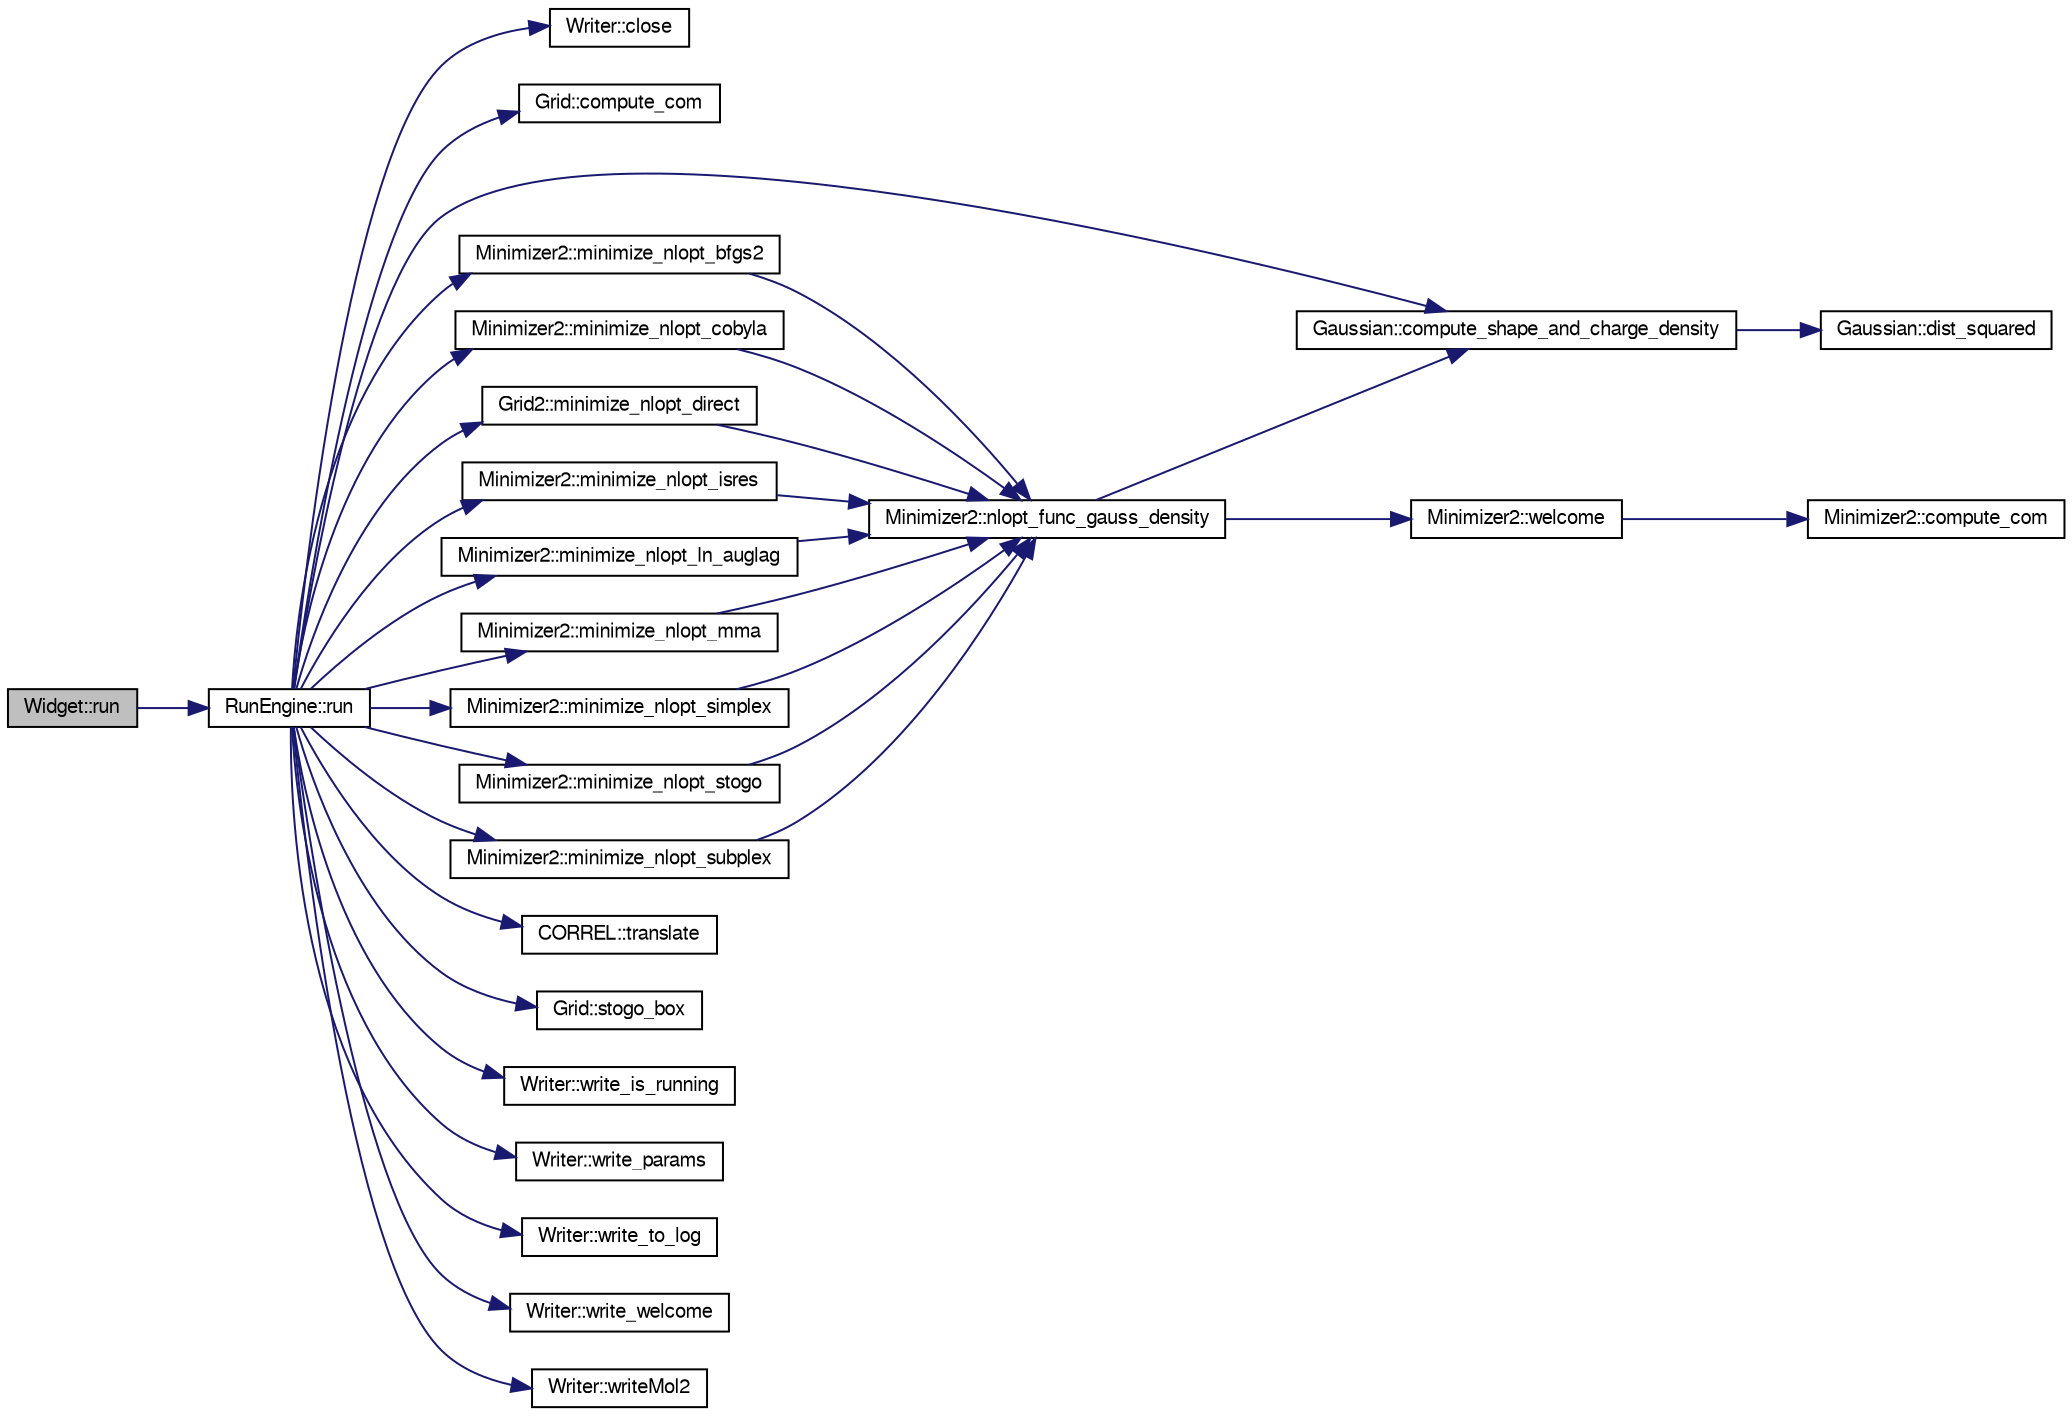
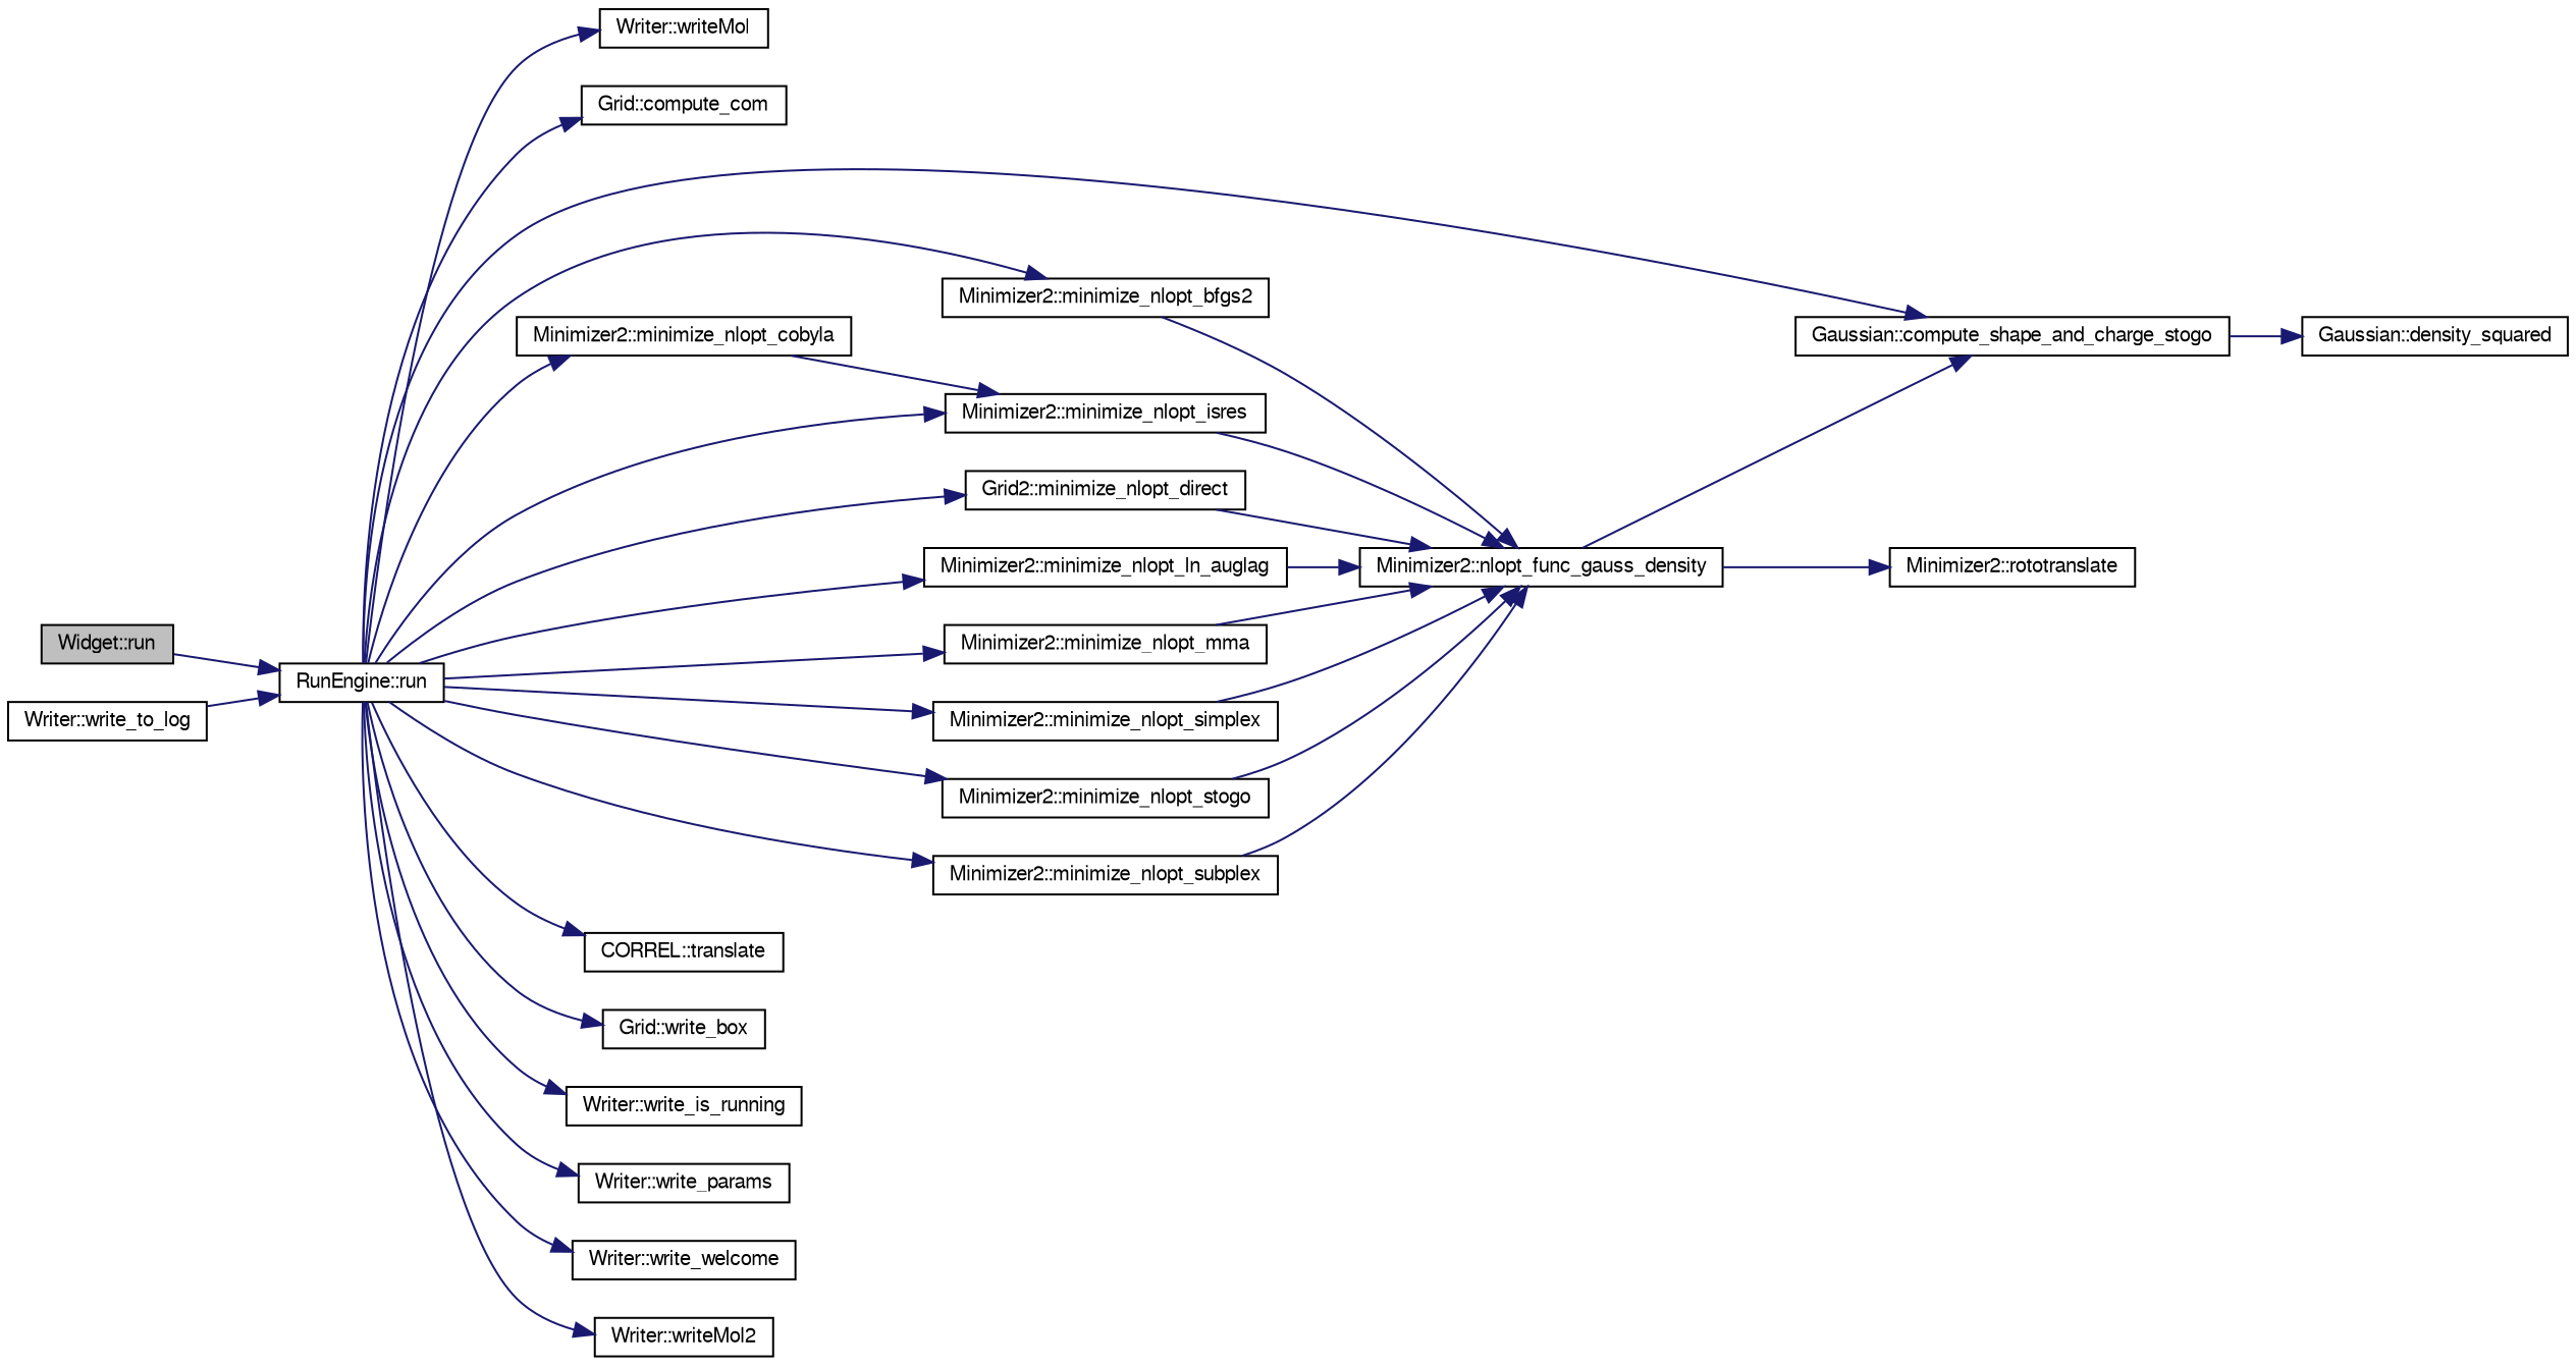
  digraph {
    rankdir=LR
    node [color=black fillcolor=white fontname=FreeSans fontsize=10 shape=record style=filled]
    edge [color=midnightblue fontname=FreeSans fontsize=10 labelfontname=FreeSans labelfontsize=10 style=solid]
    n1 [fillcolor=grey75 fontcolor=black height=0.2 label="Widget::run" width=0.4]
    n2 [height=0.2 label="RunEngine::run" width=0.4]
-   n3 [height=0.2 label="Writer::close" width=0.4]
+   n3 [height=0.2 label="Writer::writeMol" width=0.4]
    n4 [height=0.2 label="Grid::compute_com" width=0.4]
-   n5 [height=0.2 label="Gaussian::compute_shape_and_charge_density" width=0.4]
+   n5 [height=0.2 label="Gaussian::compute_shape_and_charge_stogo" width=0.4]
    n6 [height=0.2 label="Minimizer2::minimize_nlopt_bfgs2" width=0.4]
    n7 [height=0.2 label="Minimizer2::minimize_nlopt_cobyla" width=0.4]
    n8 [height=0.2 label="Grid2::minimize_nlopt_direct" width=0.4]
    n9 [height=0.2 label="Minimizer2::minimize_nlopt_isres" width=0.4]
    n10 [height=0.2 label="Minimizer2::minimize_nlopt_ln_auglag" width=0.4]
    n11 [height=0.2 label="Minimizer2::minimize_nlopt_mma" width=0.4]
    n12 [height=0.2 label="Minimizer2::minimize_nlopt_simplex" width=0.4]
    n13 [height=0.2 label="Minimizer2::minimize_nlopt_stogo" width=0.4]
    n14 [height=0.2 label="Minimizer2::minimize_nlopt_subplex" width=0.4]
    n15 [height=0.2 label="CORREL::translate" width=0.4]
-   n16 [height=0.2 label="Grid::stogo_box" width=0.4]
+   n16 [height=0.2 label="Grid::write_box" width=0.4]
    n17 [height=0.2 label="Writer::write_is_running" width=0.4]
    n18 [height=0.2 label="Writer::write_params" width=0.4]
    n19 [height=0.2 label="Writer::write_to_log" width=0.4]
    n20 [height=0.2 label="Writer::write_welcome" width=0.4]
    n21 [height=0.2 label="Writer::writeMol2" width=0.4]
-   n22 [height=0.2 label="Gaussian::dist_squared" width=0.4]
+   n22 [height=0.2 label="Gaussian::density_squared" width=0.4]
    n23 [height=0.2 label="Minimizer2::nlopt_func_gauss_density" width=0.4]
-   n24 [height=0.2 label="Minimizer2::welcome" width=0.4]
-   n25 [height=0.2 label="Minimizer2::compute_com" width=0.4]
+   n24 [height=0.2 label="Minimizer2::rototranslate" width=0.4]
    n1 -> n2
    n2 -> n3
    n2 -> n4
    n2 -> n5
    n2 -> n6
    n2 -> n7
    n2 -> n8
    n2 -> n9
    n2 -> n10
    n2 -> n11
    n2 -> n12
    n2 -> n13
    n2 -> n14
    n2 -> n15
    n2 -> n16
    n2 -> n17
    n2 -> n18
-   n2 -> n19
+   n19 -> n2
    n2 -> n20
    n2 -> n21
    n5 -> n22
    n6 -> n23
-   n7 -> n23
+   n7 -> n9
    n8 -> n23
    n9 -> n23
    n10 -> n23
    n11 -> n23
    n12 -> n23
    n13 -> n23
    n14 -> n23
    n23 -> n5
    n23 -> n24
-   n24 -> n25
  }
